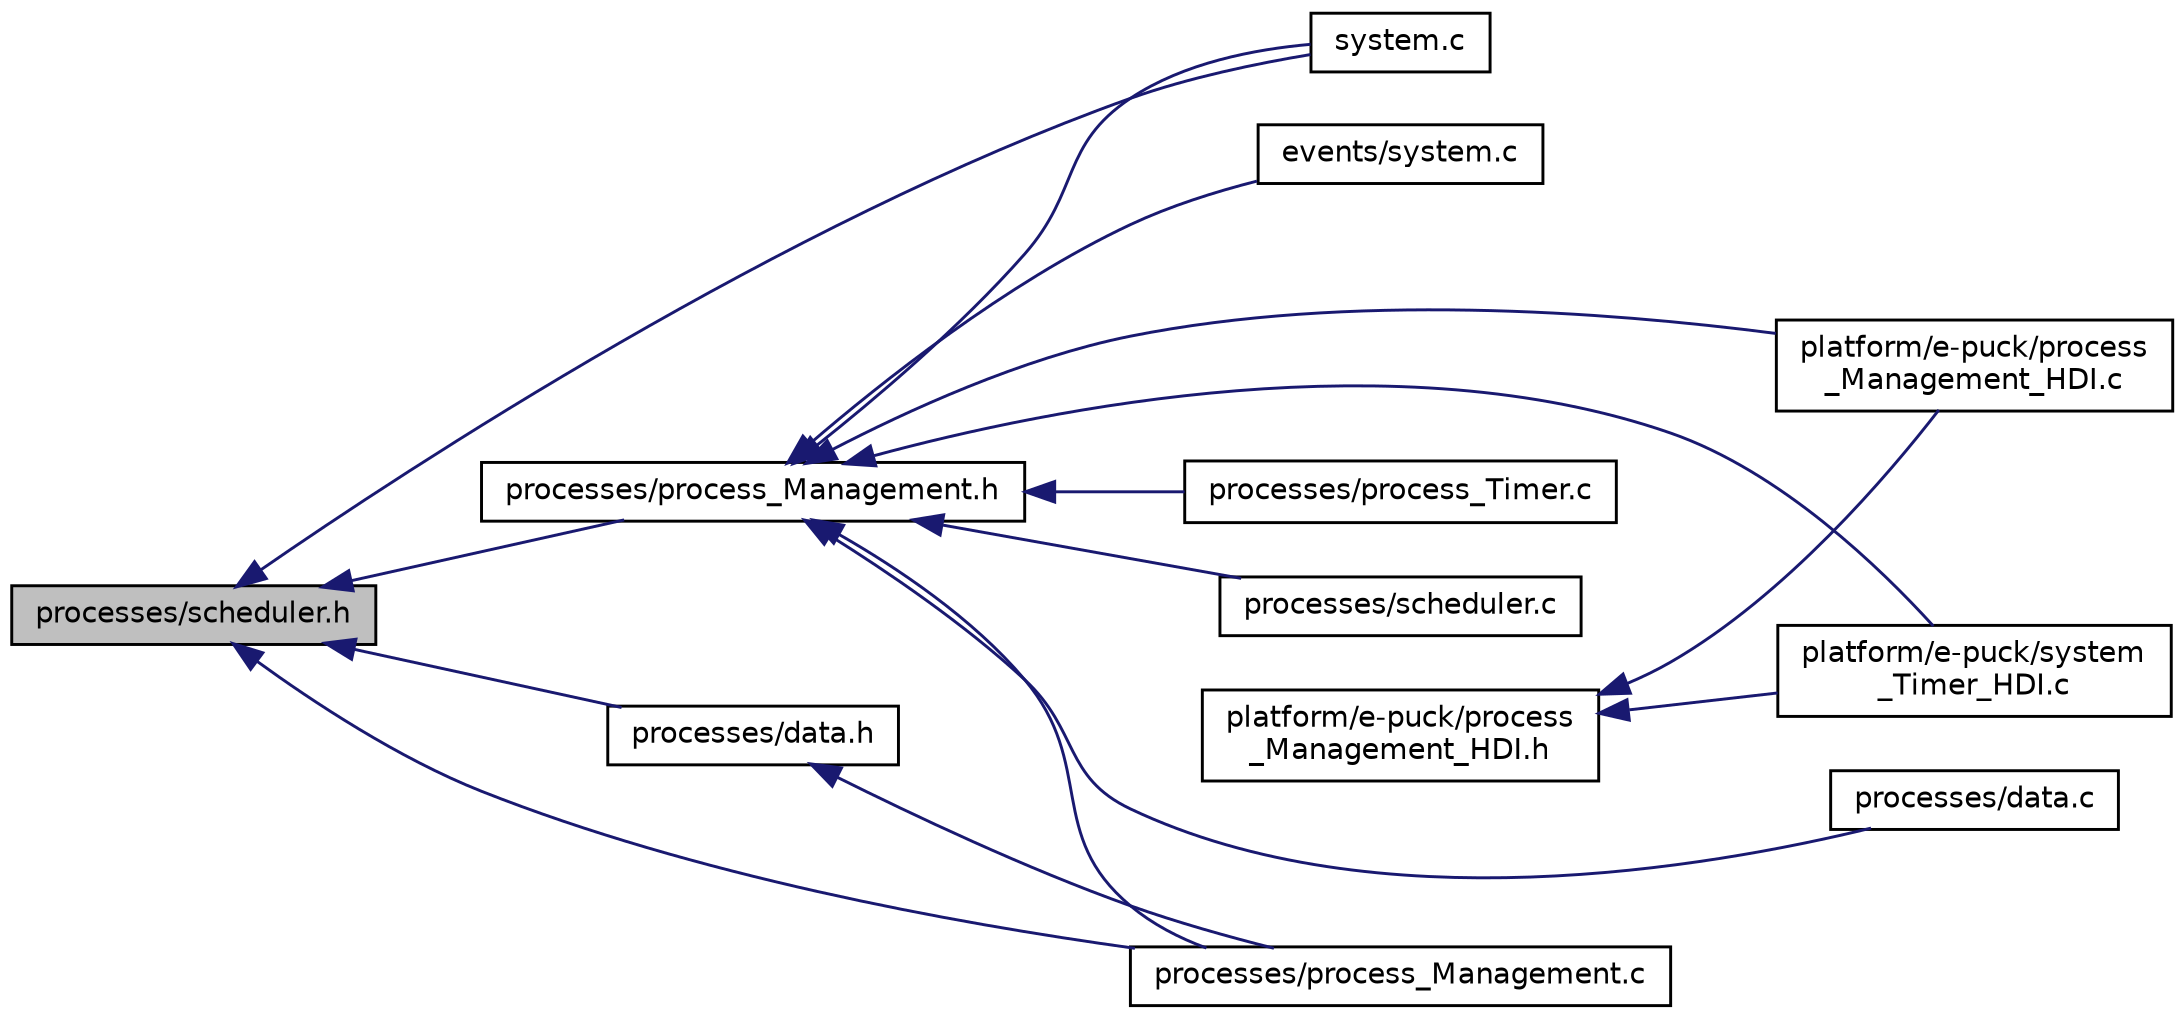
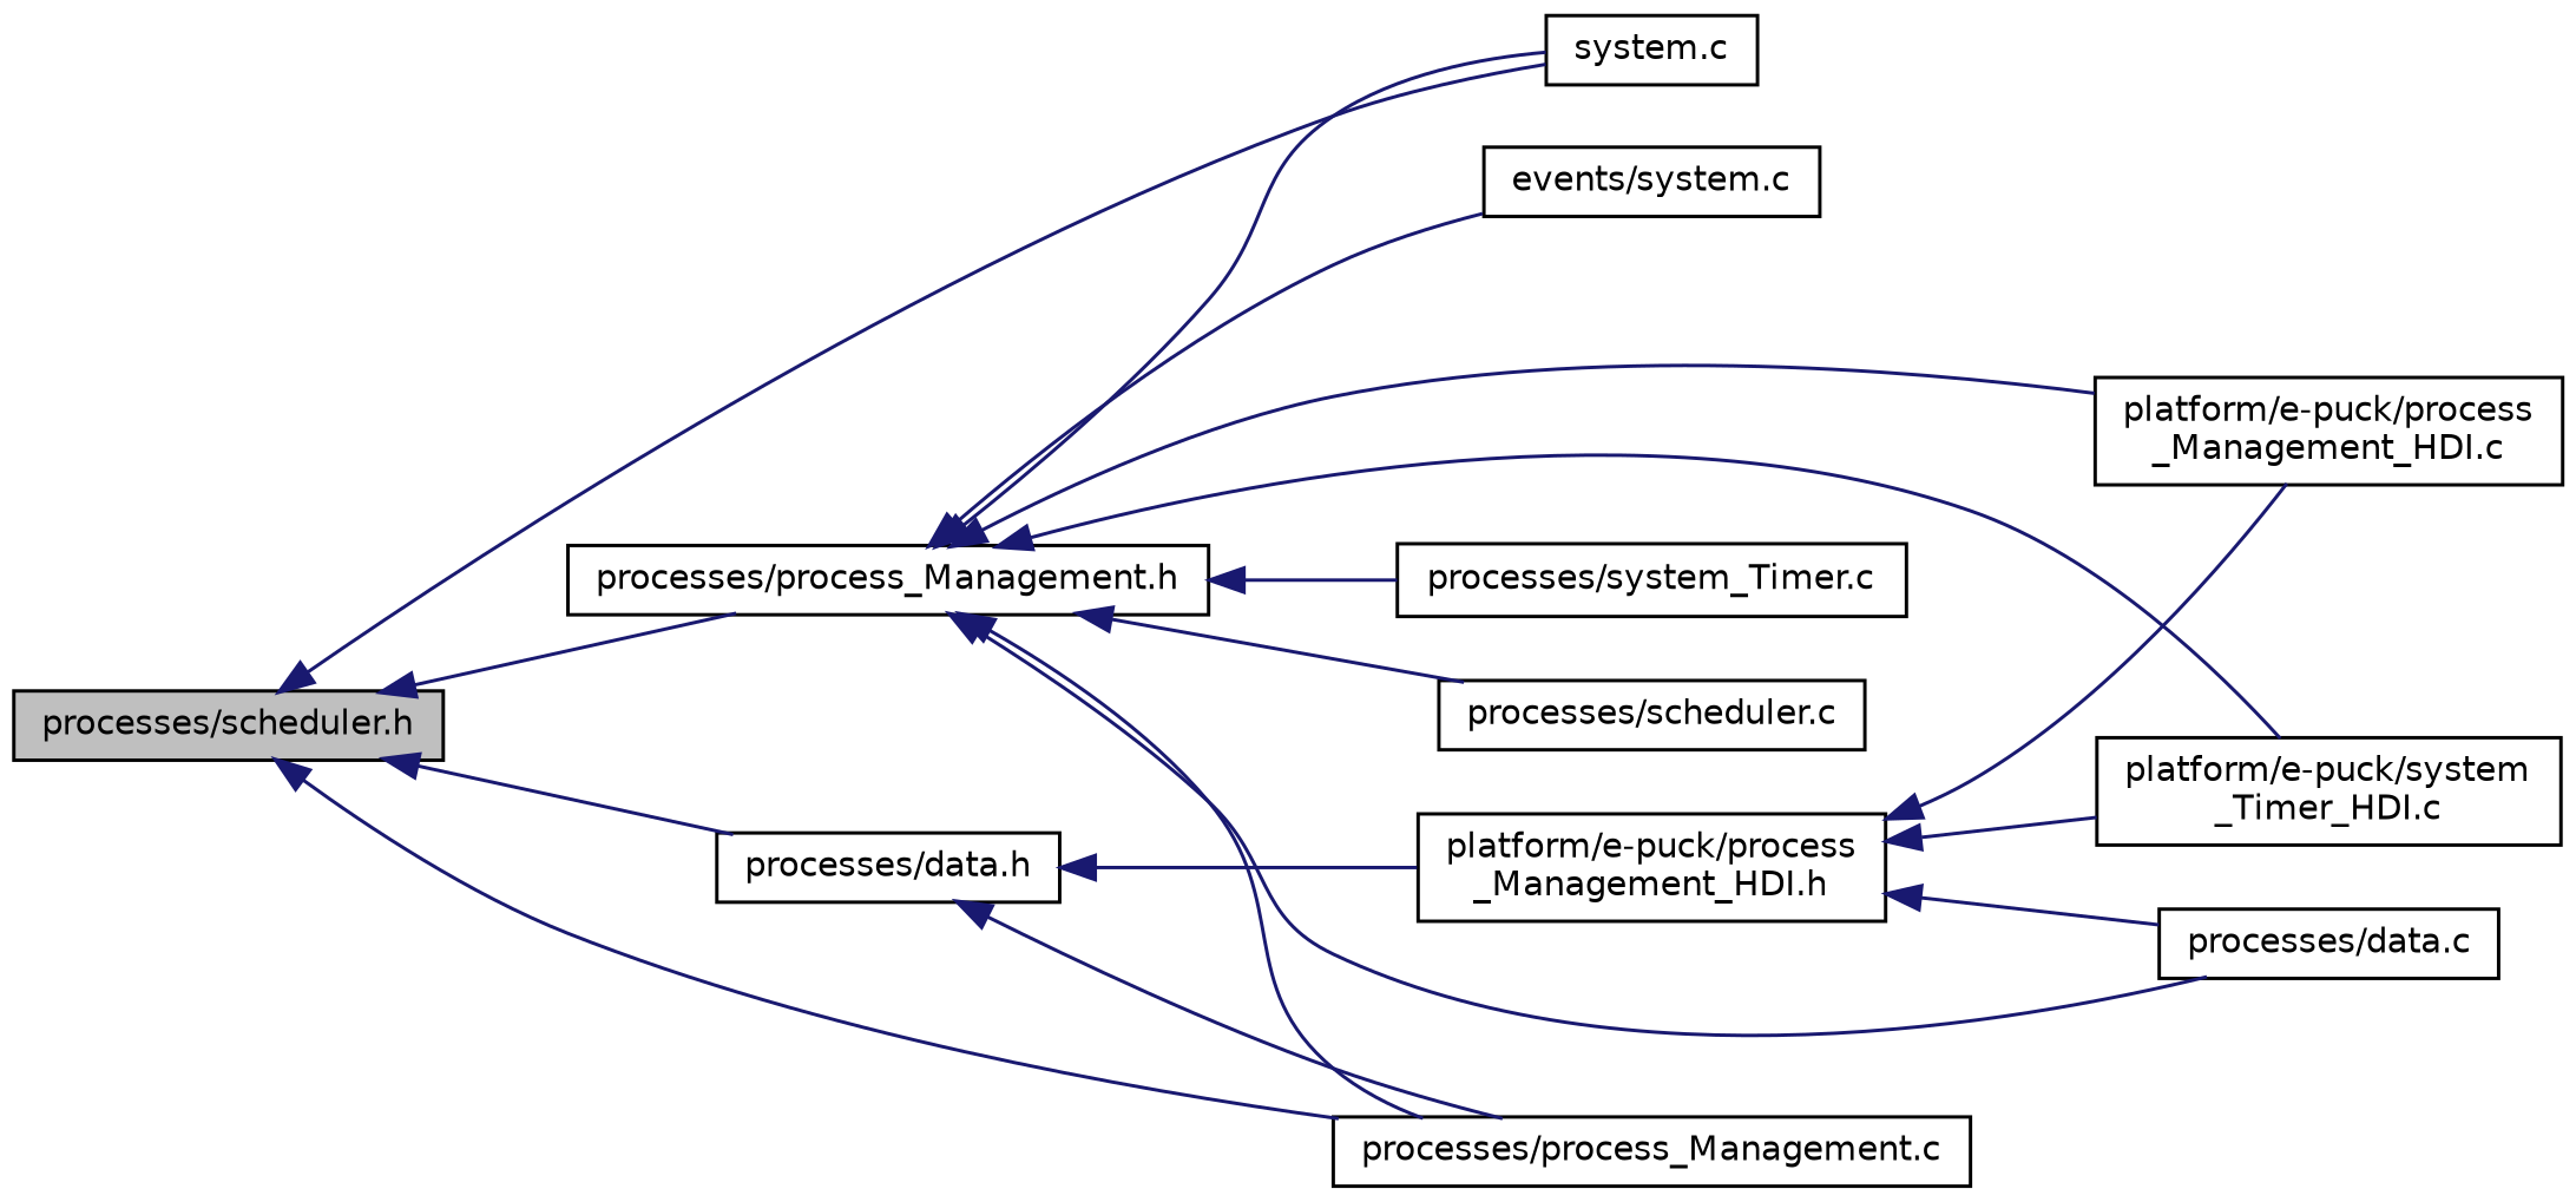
  digraph {
    rankdir=LR
    node [color=black fillcolor=white fontname=Helvetica fontsize=10 shape=record style=filled]
    edge [color=midnightblue dir=back fontname=Helvetica fontsize=10 labelfontname=Helvetica labelfontsize=10 style=solid]
    n1 [fillcolor=grey75 fontcolor=black height=0.2 label="processes/scheduler.h" width=0.4]
    n2 [height=0.2 label="system.c" width=0.4]
    n3 [height=0.2 label="processes/process_Management.h" width=0.4]
    n4 [height=0.2 label="processes/process_Management.c" width=0.4]
    n5 [height=0.2 label="processes/data.h" width=0.4]
    n6 [height=0.2 label="processes/scheduler.c" width=0.4]
    n7 [height=0.2 label="events/system.c" width=0.4]
    n8 [height=0.2 label="platform/e-puck/process\l_Management_HDI.c" width=0.4]
    n9 [height=0.2 label="platform/e-puck/system\l_Timer_HDI.c" width=0.4]
    n10 [height=0.2 label="processes/data.c" width=0.4]
-   n11 [height=0.2 label="processes/process_Timer.c" width=0.4]
+   n11 [height=0.2 label="processes/system_Timer.c" width=0.4]
    n12 [height=0.2 label="platform/e-puck/process\l_Management_HDI.h" width=0.4]
    n1 -> n2
    n1 -> n3
    n1 -> n4
    n1 -> n5
    n3 -> n2
    n3 -> n4
    n3 -> n6
    n3 -> n7
    n3 -> n8
    n3 -> n9
    n3 -> n10
    n3 -> n11
    n5 -> n4
+   n5 -> n12
    n12 -> n8
    n12 -> n9
+   n12 -> n10
  }
